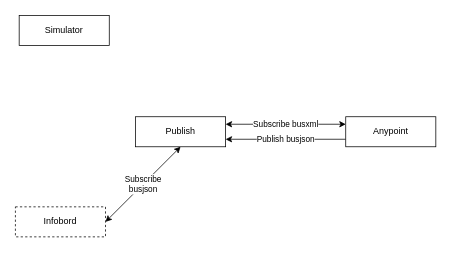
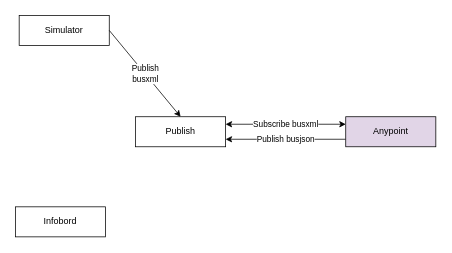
  <mxCell id="0" />
  <mxCell id="1" parent="0" />
  <mxCell id="2" value="Publish" style="rounded=0;whiteSpace=wrap;html=1;" vertex="1" parent="1"><mxGeometry x="180" y="155" width="120" height="40" as="geometry" /></mxCell>
  <mxCell id="3" value="Simulator" style="rounded=0;whiteSpace=wrap;html=1;" vertex="1" parent="1"><mxGeometry x="25" y="20" width="120" height="40" as="geometry" /></mxCell>
- <mxCell id="4" value="Infobord" style="rounded=0;whiteSpace=wrap;html=1;dashed=1;" vertex="1" parent="1"><mxGeometry x="20" y="275" width="120" height="40" as="geometry" /></mxCell>
+ <mxCell id="4" value="Infobord" style="rounded=0;whiteSpace=wrap;html=1;" vertex="1" parent="1"><mxGeometry x="20" y="275" width="120" height="40" as="geometry" /></mxCell>
  <mxCell id="5" value="Subscribe busxml" style="edgeStyle=orthogonalEdgeStyle;rounded=0;orthogonalLoop=1;jettySize=auto;html=1;exitX=0;exitY=0.25;exitDx=0;exitDy=0;entryX=1;entryY=0.25;entryDx=0;entryDy=0;startArrow=classic;startFill=1;" edge="1" parent="1" source="7" target="2"><mxGeometry relative="1" as="geometry" /></mxCell>
  <mxCell id="6" value="Publish busjson" style="edgeStyle=orthogonalEdgeStyle;rounded=0;orthogonalLoop=1;jettySize=auto;html=1;exitX=0;exitY=0.75;exitDx=0;exitDy=0;entryX=1;entryY=0.75;entryDx=0;entryDy=0;" edge="1" parent="1" source="7" target="2"><mxGeometry relative="1" as="geometry" /></mxCell>
- <mxCell id="7" value="Anypoint" style="rounded=0;whiteSpace=wrap;html=1;" vertex="1" parent="1"><mxGeometry x="460" y="155" width="120" height="40" as="geometry" /></mxCell>
- <mxCell id="9" value="Subscribe &lt;br&gt;busjson" style="endArrow=classic;html=1;rounded=0;exitX=1;exitY=0.5;exitDx=0;exitDy=0;entryX=0.5;entryY=1;entryDx=0;entryDy=0;startArrow=classic;startFill=1;" edge="1" parent="1" source="4" target="2"><mxGeometry width="50" height="50" relative="1" as="geometry"><mxPoint x="370" y="345" as="sourcePoint" /><mxPoint x="420" y="295" as="targetPoint" /></mxGeometry></mxCell>
+ <mxCell id="7" value="Anypoint" style="rounded=0;whiteSpace=wrap;html=1;fillColor=#e1d5e7;" vertex="1" parent="1"><mxGeometry x="460" y="155" width="120" height="40" as="geometry" /></mxCell>
+ <mxCell id="8" value="Publish&lt;br&gt;busxml" style="endArrow=classic;html=1;rounded=0;exitX=1;exitY=0.5;exitDx=0;exitDy=0;entryX=0.5;entryY=0;entryDx=0;entryDy=0;" edge="1" parent="1" source="3" target="2"><mxGeometry width="50" height="50" relative="1" as="geometry"><mxPoint x="320" y="35" as="sourcePoint" /><mxPoint x="370" y="-15" as="targetPoint" /></mxGeometry></mxCell>
